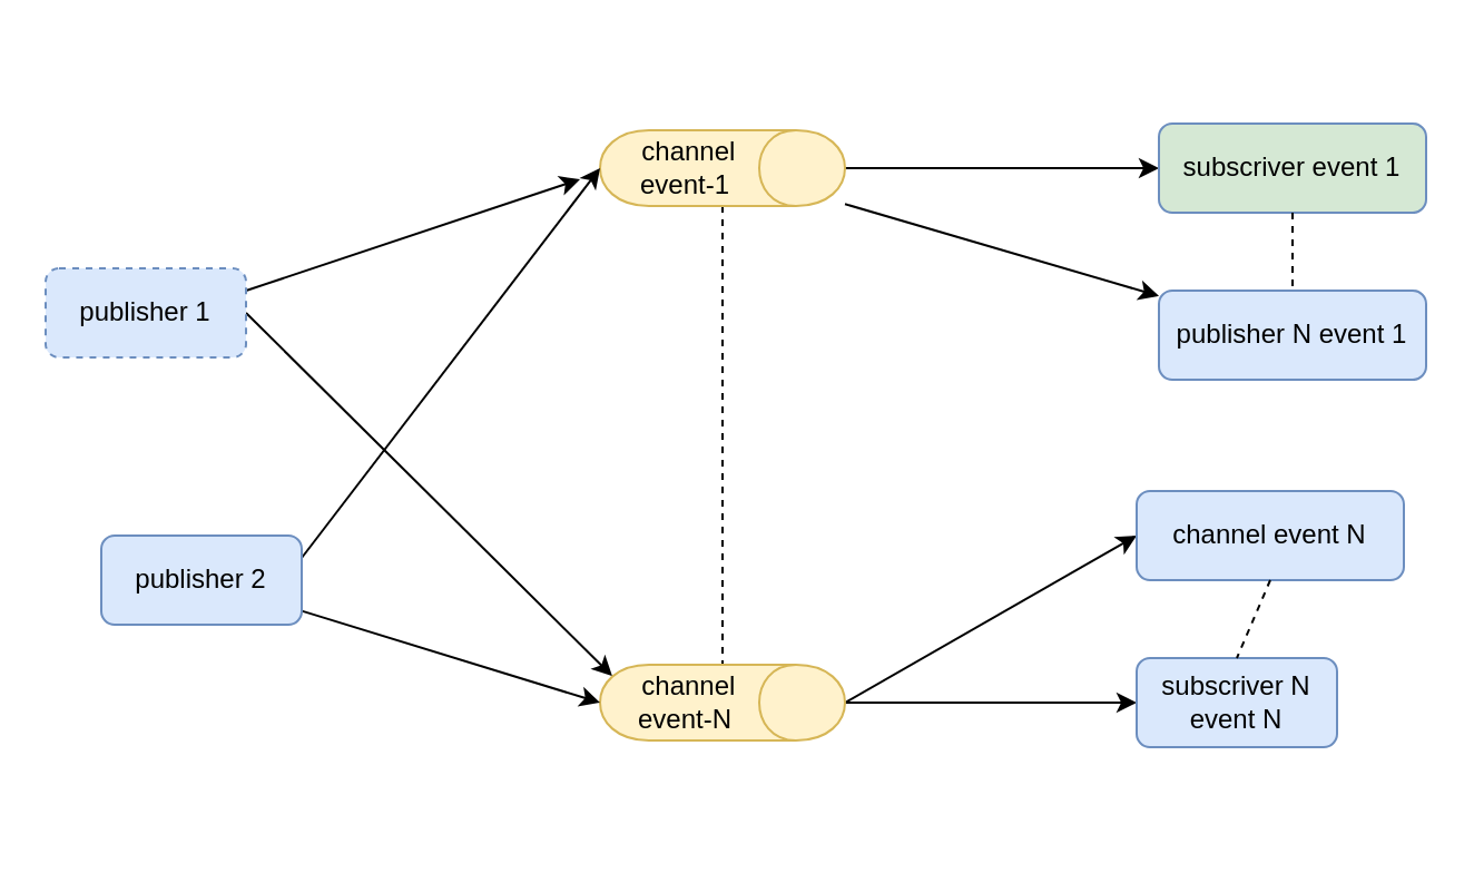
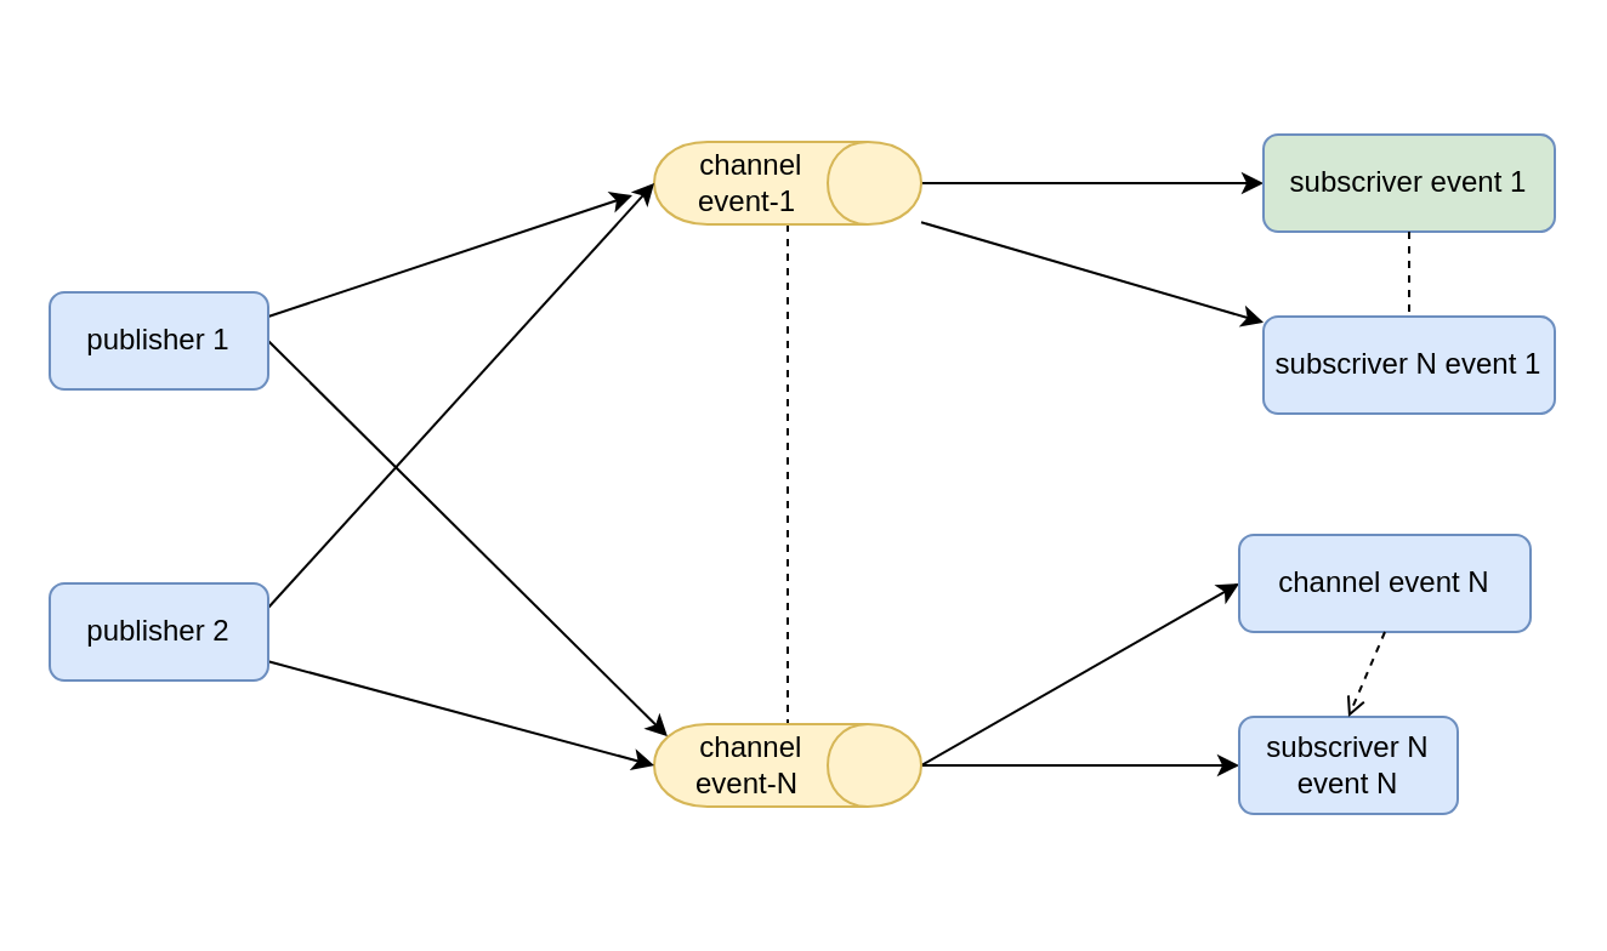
  <mxCell id="0" />
  <mxCell id="1" parent="0" />
  <mxCell id="2" value="" style="orthogonalLoop=1;jettySize=auto;html=1;rounded=0;exitX=1;exitY=0.25;exitDx=0;exitDy=0;" parent="1" source="4" edge="1"><mxGeometry relative="1" as="geometry"><mxPoint x="260" y="80" as="targetPoint" /></mxGeometry></mxCell>
  <mxCell id="3" style="edgeStyle=none;rounded=0;orthogonalLoop=1;jettySize=auto;html=1;entryX=0.15;entryY=0.95;entryDx=0;entryDy=0;entryPerimeter=0;endArrow=classic;endFill=1;strokeColor=#000000;exitX=1;exitY=0.5;exitDx=0;exitDy=0;" edge="1" parent="1" source="4" target="12"><mxGeometry relative="1" as="geometry" /></mxCell>
- <mxCell id="4" value="publisher 1" style="rounded=1;whiteSpace=wrap;html=1;fillColor=#dae8fc;strokeColor=#6c8ebf;dashed=1;" parent="1" vertex="1"><mxGeometry x="20" y="120" width="90" height="40" as="geometry" /></mxCell>
+ <mxCell id="4" value="publisher 1" style="rounded=1;whiteSpace=wrap;html=1;fillColor=#dae8fc;strokeColor=#6c8ebf;" parent="1" vertex="1"><mxGeometry x="20" y="120" width="90" height="40" as="geometry" /></mxCell>
  <mxCell id="5" value="" style="rounded=1;orthogonalLoop=1;jettySize=auto;html=1;entryX=0;entryY=0.5;entryDx=0;entryDy=0;exitX=0.5;exitY=0;exitDx=0;exitDy=0;" parent="1" source="8" target="9" edge="1"><mxGeometry relative="1" as="geometry" /></mxCell>
  <mxCell id="6" style="edgeStyle=none;rounded=0;orthogonalLoop=1;jettySize=auto;html=1;entryX=0;entryY=0.5;entryDx=0;entryDy=0;strokeColor=#000000;dashed=1;endArrow=none;endFill=0;" edge="1" parent="1" source="8" target="12"><mxGeometry relative="1" as="geometry" /></mxCell>
  <mxCell id="7" style="edgeStyle=none;rounded=0;orthogonalLoop=1;jettySize=auto;html=1;endArrow=classic;endFill=1;strokeColor=#000000;" edge="1" parent="1" source="8" target="13"><mxGeometry relative="1" as="geometry" /></mxCell>
  <mxCell id="8" value="&amp;nbsp;channel event-1" style="shape=cylinder;whiteSpace=wrap;html=1;boundedLbl=1;backgroundOutline=1;rounded=1;strokeColor=#d6b656;fillColor=#fff2cc;rotation=90;horizontal=0;" parent="1" vertex="1"><mxGeometry x="307" y="20" width="34" height="110" as="geometry" /></mxCell>
  <mxCell id="9" value="subscriver event 1" style="rounded=1;whiteSpace=wrap;html=1;fillColor=#d5e8d4;strokeColor=#6c8ebf;" parent="1" vertex="1"><mxGeometry x="520" y="55" width="120" height="40" as="geometry" /></mxCell>
  <mxCell id="10" style="edgeStyle=none;rounded=0;orthogonalLoop=1;jettySize=auto;html=1;entryX=0;entryY=0.5;entryDx=0;entryDy=0;endArrow=classic;endFill=1;strokeColor=#000000;exitX=0.5;exitY=0;exitDx=0;exitDy=0;" edge="1" parent="1" source="12" target="14"><mxGeometry relative="1" as="geometry"><mxPoint x="390" y="310" as="sourcePoint" /></mxGeometry></mxCell>
  <mxCell id="11" style="edgeStyle=none;rounded=0;orthogonalLoop=1;jettySize=auto;html=1;endArrow=classic;endFill=1;strokeColor=#000000;" edge="1" parent="1" source="12" target="15"><mxGeometry relative="1" as="geometry" /></mxCell>
  <mxCell id="12" value="&amp;nbsp;channel event-N" style="shape=cylinder;whiteSpace=wrap;html=1;boundedLbl=1;backgroundOutline=1;rounded=1;strokeColor=#d6b656;fillColor=#fff2cc;rotation=90;horizontal=0;" parent="1" vertex="1"><mxGeometry x="307" y="260" width="34" height="110" as="geometry" /></mxCell>
- <mxCell id="13" value="publisher N event 1" style="rounded=1;whiteSpace=wrap;html=1;fillColor=#dae8fc;strokeColor=#6c8ebf;" vertex="1" parent="1"><mxGeometry x="520" y="130" width="120" height="40" as="geometry" /></mxCell>
+ <mxCell id="13" value="subscriver N event 1" style="rounded=1;whiteSpace=wrap;html=1;fillColor=#dae8fc;strokeColor=#6c8ebf;" vertex="1" parent="1"><mxGeometry x="520" y="130" width="120" height="40" as="geometry" /></mxCell>
  <mxCell id="14" value="channel event N" style="rounded=1;whiteSpace=wrap;html=1;fillColor=#dae8fc;strokeColor=#6c8ebf;" vertex="1" parent="1"><mxGeometry x="510" y="220" width="120" height="40" as="geometry" /></mxCell>
  <mxCell id="15" value="subscriver N event N" style="rounded=1;whiteSpace=wrap;html=1;fillColor=#dae8fc;strokeColor=#6c8ebf;" vertex="1" parent="1"><mxGeometry x="510" y="295" width="90" height="40" as="geometry" /></mxCell>
  <mxCell id="16" style="edgeStyle=none;rounded=0;orthogonalLoop=1;jettySize=auto;html=1;entryX=0.5;entryY=1;entryDx=0;entryDy=0;endArrow=classic;endFill=1;strokeColor=#000000;exitX=1;exitY=0.25;exitDx=0;exitDy=0;" edge="1" parent="1" source="18" target="8"><mxGeometry relative="1" as="geometry" /></mxCell>
  <mxCell id="17" style="edgeStyle=none;rounded=0;orthogonalLoop=1;jettySize=auto;html=1;entryX=0.5;entryY=1;entryDx=0;entryDy=0;endArrow=classic;endFill=1;strokeColor=#000000;" edge="1" parent="1" source="18" target="12"><mxGeometry relative="1" as="geometry" /></mxCell>
- <mxCell id="18" value="publisher 2" style="rounded=1;whiteSpace=wrap;html=1;fillColor=#dae8fc;strokeColor=#6c8ebf;" vertex="1" parent="1"><mxGeometry x="45" y="240" width="90" height="40" as="geometry" /></mxCell>
+ <mxCell id="18" value="publisher 2" style="rounded=1;whiteSpace=wrap;html=1;fillColor=#dae8fc;strokeColor=#6c8ebf;" vertex="1" parent="1"><mxGeometry x="20" y="240" width="90" height="40" as="geometry" /></mxCell>
  <mxCell id="19" style="edgeStyle=none;rounded=0;orthogonalLoop=1;jettySize=auto;html=1;entryX=0.5;entryY=0;entryDx=0;entryDy=0;strokeColor=#000000;dashed=1;endArrow=none;endFill=0;exitX=0.5;exitY=1;exitDx=0;exitDy=0;" edge="1" parent="1" source="9" target="13"><mxGeometry relative="1" as="geometry"><mxPoint x="334" y="102" as="sourcePoint" /><mxPoint x="334" y="308" as="targetPoint" /></mxGeometry></mxCell>
- <mxCell id="20" style="edgeStyle=none;rounded=0;orthogonalLoop=1;jettySize=auto;html=1;entryX=0.5;entryY=0;entryDx=0;entryDy=0;strokeColor=#000000;dashed=1;endArrow=none;endFill=0;exitX=0.5;exitY=1;exitDx=0;exitDy=0;" edge="1" parent="1" source="14" target="15"><mxGeometry relative="1" as="geometry"><mxPoint x="334" y="102" as="sourcePoint" /><mxPoint x="334" y="308" as="targetPoint" /></mxGeometry></mxCell>
+ <mxCell id="20" style="edgeStyle=none;rounded=0;orthogonalLoop=1;jettySize=auto;html=1;entryX=0.5;entryY=0;entryDx=0;entryDy=0;strokeColor=#000000;dashed=1;endArrow=open;endFill=0;exitX=0.5;exitY=1;exitDx=0;exitDy=0;" edge="1" parent="1" source="14" target="15"><mxGeometry relative="1" as="geometry"><mxPoint x="334" y="102" as="sourcePoint" /><mxPoint x="334" y="308" as="targetPoint" /></mxGeometry></mxCell>
